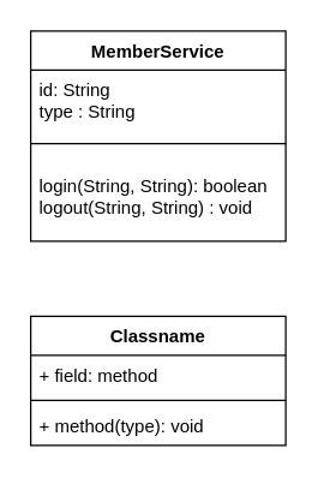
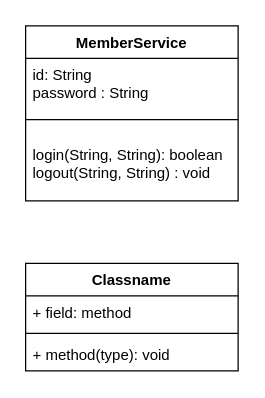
  <mxCell id="0" />
  <mxCell id="1" parent="0" />
  <mxCell id="2" value="MemberService" style="swimlane;fontStyle=1;align=center;verticalAlign=top;childLayout=stackLayout;horizontal=1;startSize=26;horizontalStack=0;resizeParent=1;resizeParentMax=0;resizeLast=0;collapsible=1;marginBottom=0;" vertex="1" parent="1"><mxGeometry x="20" y="20" width="170" height="140" as="geometry" /></mxCell>
- <mxCell id="3" value="id: String&#10;type : String" style="text;strokeColor=none;fillColor=none;align=left;verticalAlign=top;spacingLeft=4;spacingRight=4;overflow=hidden;rotatable=0;points=[[0,0.5],[1,0.5]];portConstraint=eastwest;" vertex="1" parent="2"><mxGeometry y="26" width="170" height="34" as="geometry" /></mxCell>
+ <mxCell id="3" value="id: String&#10;password : String" style="text;strokeColor=none;fillColor=none;align=left;verticalAlign=top;spacingLeft=4;spacingRight=4;overflow=hidden;rotatable=0;points=[[0,0.5],[1,0.5]];portConstraint=eastwest;" vertex="1" parent="2"><mxGeometry y="26" width="170" height="34" as="geometry" /></mxCell>
  <mxCell id="4" value="" style="line;strokeWidth=1;fillColor=none;align=left;verticalAlign=middle;spacingTop=-1;spacingLeft=3;spacingRight=3;rotatable=0;labelPosition=right;points=[];portConstraint=eastwest;strokeColor=inherit;" vertex="1" parent="2"><mxGeometry y="60" width="170" height="30" as="geometry" /></mxCell>
  <mxCell id="5" value="login(String, String): boolean&#10;logout(String, String) : void" style="text;strokeColor=none;fillColor=none;align=left;verticalAlign=top;spacingLeft=4;spacingRight=4;overflow=hidden;rotatable=0;points=[[0,0.5],[1,0.5]];portConstraint=eastwest;" vertex="1" parent="2"><mxGeometry y="90" width="170" height="50" as="geometry" /></mxCell>
  <mxCell id="6" value="Classname" style="swimlane;fontStyle=1;align=center;verticalAlign=top;childLayout=stackLayout;horizontal=1;startSize=26;horizontalStack=0;resizeParent=1;resizeParentMax=0;resizeLast=0;collapsible=1;marginBottom=0;" vertex="1" parent="1"><mxGeometry x="20" y="210" width="170" height="86" as="geometry" /></mxCell>
  <mxCell id="7" value="+ field: method" style="text;strokeColor=none;fillColor=none;align=left;verticalAlign=top;spacingLeft=4;spacingRight=4;overflow=hidden;rotatable=0;points=[[0,0.5],[1,0.5]];portConstraint=eastwest;" vertex="1" parent="6"><mxGeometry y="26" width="170" height="26" as="geometry" /></mxCell>
  <mxCell id="8" value="" style="line;strokeWidth=1;fillColor=none;align=left;verticalAlign=middle;spacingTop=-1;spacingLeft=3;spacingRight=3;rotatable=0;labelPosition=right;points=[];portConstraint=eastwest;strokeColor=inherit;" vertex="1" parent="6"><mxGeometry y="52" width="170" height="8" as="geometry" /></mxCell>
  <mxCell id="9" value="+ method(type): void" style="text;strokeColor=none;fillColor=none;align=left;verticalAlign=top;spacingLeft=4;spacingRight=4;overflow=hidden;rotatable=0;points=[[0,0.5],[1,0.5]];portConstraint=eastwest;" vertex="1" parent="6"><mxGeometry y="60" width="170" height="26" as="geometry" /></mxCell>
